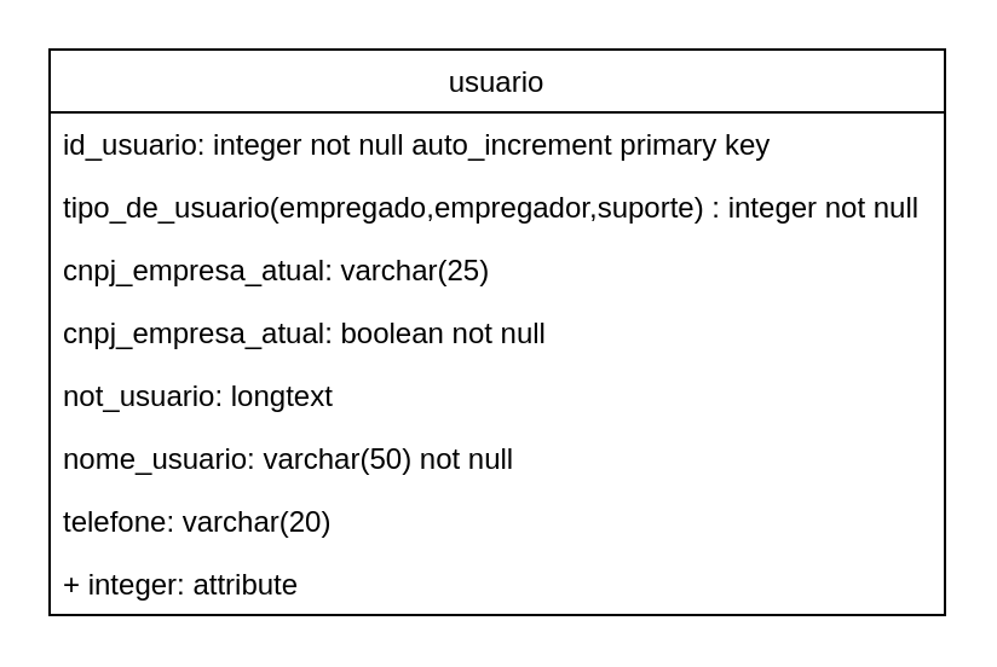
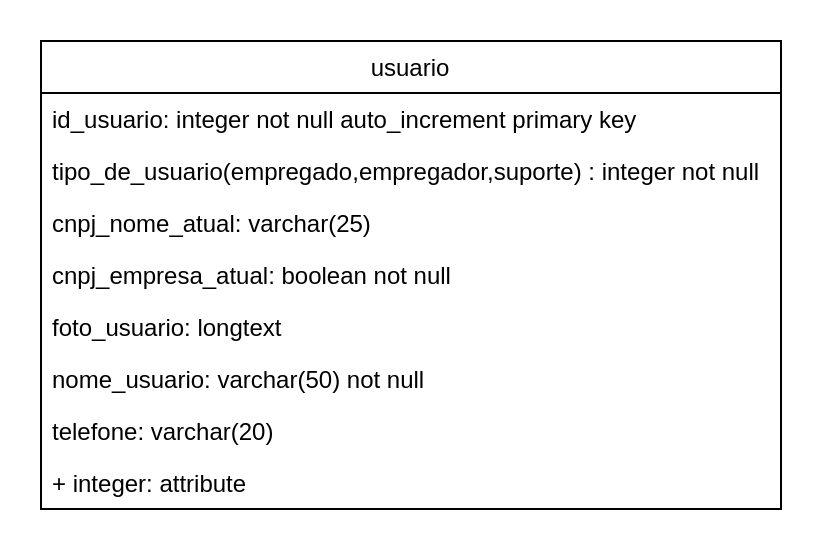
  <mxCell id="0" />
  <mxCell id="1" parent="0" />
  <mxCell id="2" value="usuario" style="swimlane;fontStyle=0;childLayout=stackLayout;horizontal=1;startSize=26;fillColor=none;horizontalStack=0;resizeParent=1;resizeParentMax=0;resizeLast=0;collapsible=1;marginBottom=0;" vertex="1" parent="1"><mxGeometry x="20" y="20" width="370" height="234" as="geometry"><mxRectangle x="120" y="160" width="90" height="26" as="alternateBounds" /></mxGeometry></mxCell>
  <mxCell id="3" value="id_usuario: integer not null auto_increment primary key" style="text;strokeColor=none;fillColor=none;align=left;verticalAlign=top;spacingLeft=4;spacingRight=4;overflow=hidden;rotatable=0;points=[[0,0.5],[1,0.5]];portConstraint=eastwest;" vertex="1" parent="2"><mxGeometry y="26" width="370" height="26" as="geometry" /></mxCell>
  <mxCell id="4" value="tipo_de_usuario(empregado,empregador,suporte) : integer not null" style="text;strokeColor=none;fillColor=none;align=left;verticalAlign=top;spacingLeft=4;spacingRight=4;overflow=hidden;rotatable=0;points=[[0,0.5],[1,0.5]];portConstraint=eastwest;" vertex="1" parent="2"><mxGeometry y="52" width="370" height="26" as="geometry" /></mxCell>
- <mxCell id="5" value="cnpj_empresa_atual: varchar(25) " style="text;strokeColor=none;fillColor=none;align=left;verticalAlign=top;spacingLeft=4;spacingRight=4;overflow=hidden;rotatable=0;points=[[0,0.5],[1,0.5]];portConstraint=eastwest;" vertex="1" parent="2"><mxGeometry y="78" width="370" height="26" as="geometry" /></mxCell>
+ <mxCell id="5" value="cnpj_nome_atual: varchar(25) " style="text;strokeColor=none;fillColor=none;align=left;verticalAlign=top;spacingLeft=4;spacingRight=4;overflow=hidden;rotatable=0;points=[[0,0.5],[1,0.5]];portConstraint=eastwest;" vertex="1" parent="2"><mxGeometry y="78" width="370" height="26" as="geometry" /></mxCell>
  <mxCell id="6" value="cnpj_empresa_atual: boolean not null" style="text;strokeColor=none;fillColor=none;align=left;verticalAlign=top;spacingLeft=4;spacingRight=4;overflow=hidden;rotatable=0;points=[[0,0.5],[1,0.5]];portConstraint=eastwest;" vertex="1" parent="2"><mxGeometry y="104" width="370" height="26" as="geometry" /></mxCell>
- <mxCell id="7" value="not_usuario: longtext" style="text;strokeColor=none;fillColor=none;align=left;verticalAlign=top;spacingLeft=4;spacingRight=4;overflow=hidden;rotatable=0;points=[[0,0.5],[1,0.5]];portConstraint=eastwest;" vertex="1" parent="2"><mxGeometry y="130" width="370" height="26" as="geometry" /></mxCell>
+ <mxCell id="7" value="foto_usuario: longtext" style="text;strokeColor=none;fillColor=none;align=left;verticalAlign=top;spacingLeft=4;spacingRight=4;overflow=hidden;rotatable=0;points=[[0,0.5],[1,0.5]];portConstraint=eastwest;" vertex="1" parent="2"><mxGeometry y="130" width="370" height="26" as="geometry" /></mxCell>
  <mxCell id="8" value="nome_usuario: varchar(50) not null" style="text;strokeColor=none;fillColor=none;align=left;verticalAlign=top;spacingLeft=4;spacingRight=4;overflow=hidden;rotatable=0;points=[[0,0.5],[1,0.5]];portConstraint=eastwest;" vertex="1" parent="2"><mxGeometry y="156" width="370" height="26" as="geometry" /></mxCell>
  <mxCell id="9" value="telefone: varchar(20)" style="text;strokeColor=none;fillColor=none;align=left;verticalAlign=top;spacingLeft=4;spacingRight=4;overflow=hidden;rotatable=0;points=[[0,0.5],[1,0.5]];portConstraint=eastwest;" vertex="1" parent="2"><mxGeometry y="182" width="370" height="26" as="geometry" /></mxCell>
  <mxCell id="10" value="+ integer: attribute" style="text;strokeColor=none;fillColor=none;align=left;verticalAlign=top;spacingLeft=4;spacingRight=4;overflow=hidden;rotatable=0;points=[[0,0.5],[1,0.5]];portConstraint=eastwest;" vertex="1" parent="2"><mxGeometry y="208" width="370" height="26" as="geometry" /></mxCell>
